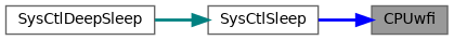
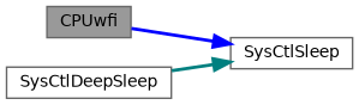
  digraph {
    rankdir=RL
    node [color=grey40 fillcolor=white fontname=Helvetica fontsize=10 shape=box style=filled]
    edge [dir=back fontname=Helvetica fontsize=10 labelfontname=Helvetica labelfontsize=10 style=bold]
    n1 [color=gray40 fillcolor=grey60 fontcolor=black height=0.2 label=CPUwfi width=0.4]
    n2 [height=0.2 label=SysCtlSleep width=0.4]
    n3 [height=0.2 label=SysCtlDeepSleep width=0.4]
-   n1 -> n2 [color=blue]
+   n2 -> n1 [color=blue]
    n2 -> n3 [color=teal]
  }
